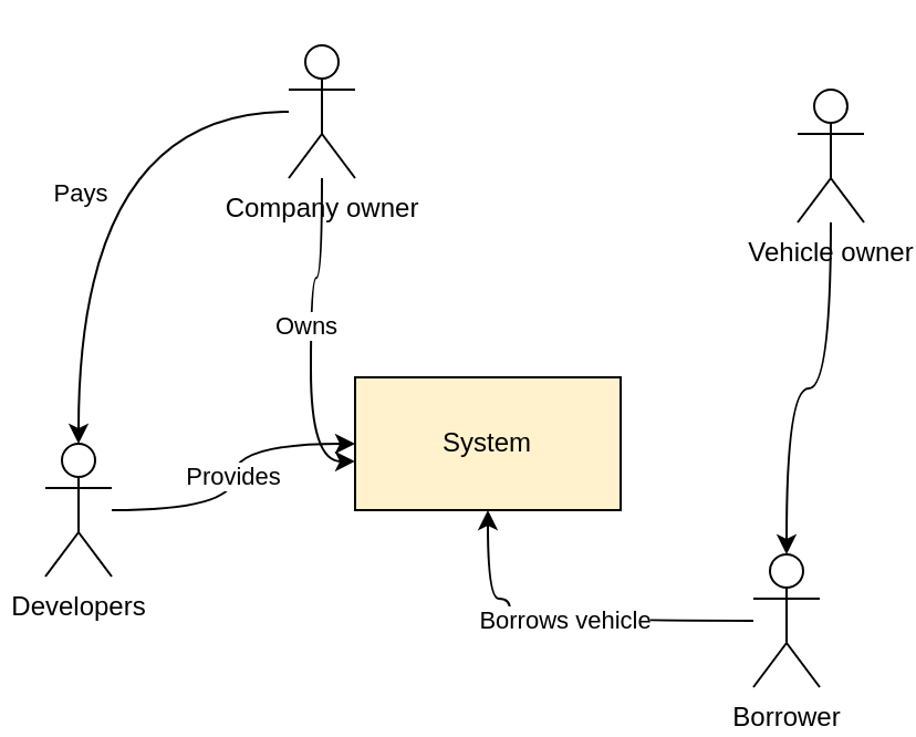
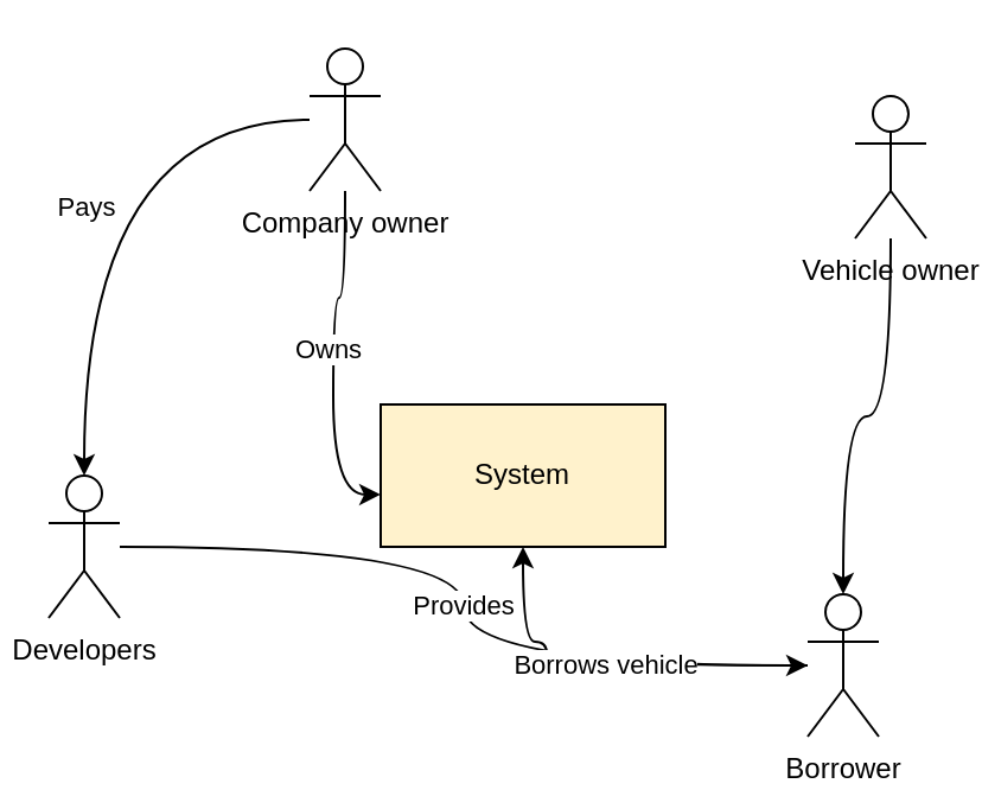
  <mxCell id="0" />
  <mxCell id="1" parent="0" />
  <mxCell id="2" style="edgeStyle=orthogonalEdgeStyle;curved=1;orthogonalLoop=1;jettySize=auto;html=1;" edge="1" parent="1" source="3" target="7"><mxGeometry relative="1" as="geometry" /></mxCell>
  <mxCell id="3" value="Vehicle owner" style="shape=umlActor;verticalLabelPosition=bottom;verticalAlign=top;html=1;outlineConnect=0;" vertex="1" parent="1"><mxGeometry x="360" y="40" width="30" height="60" as="geometry" /></mxCell>
- <mxCell id="4" value="Provides" style="edgeStyle=orthogonalEdgeStyle;curved=1;orthogonalLoop=1;jettySize=auto;html=1;" edge="1" parent="1" source="5" target="13"><mxGeometry relative="1" as="geometry" /></mxCell>
+ <mxCell id="4" value="Provides" style="edgeStyle=orthogonalEdgeStyle;curved=1;orthogonalLoop=1;jettySize=auto;html=1;" edge="1" parent="1" source="5" target="7"><mxGeometry relative="1" as="geometry" /></mxCell>
  <mxCell id="5" value="Developers" style="shape=umlActor;verticalLabelPosition=bottom;verticalAlign=top;html=1;outlineConnect=0;" vertex="1" parent="1"><mxGeometry x="20" y="200" width="30" height="60" as="geometry" /></mxCell>
  <mxCell id="6" value="Borrows vehicle" style="edgeStyle=orthogonalEdgeStyle;orthogonalLoop=1;jettySize=auto;html=1;curved=1;entryX=0.5;entryY=1;entryDx=0;entryDy=0;" edge="1" parent="1" source="7" target="13"><mxGeometry relative="1" as="geometry"><Array as="points"><mxPoint x="230" y="280" /><mxPoint x="230" y="270" /><mxPoint x="220" y="270" /></Array></mxGeometry></mxCell>
  <mxCell id="7" value="Borrower" style="shape=umlActor;verticalLabelPosition=bottom;verticalAlign=top;html=1;outlineConnect=0;" vertex="1" parent="1"><mxGeometry x="340" y="250" width="30" height="60" as="geometry" /></mxCell>
  <mxCell id="8" style="edgeStyle=orthogonalEdgeStyle;orthogonalLoop=1;jettySize=auto;html=1;curved=1;" edge="1" parent="1" source="12" target="5"><mxGeometry relative="1" as="geometry" /></mxCell>
  <mxCell id="9" value="Pays" style="edgeLabel;html=1;align=center;verticalAlign=middle;resizable=0;points=[];" vertex="1" connectable="0" parent="8"><mxGeometry x="0.067" relative="1" as="geometry"><mxPoint as="offset" /></mxGeometry></mxCell>
  <mxCell id="10" style="edgeStyle=orthogonalEdgeStyle;curved=1;orthogonalLoop=1;jettySize=auto;html=1;entryX=0;entryY=0.633;entryDx=0;entryDy=0;entryPerimeter=0;" edge="1" parent="1" source="12" target="13"><mxGeometry relative="1" as="geometry" /></mxCell>
  <mxCell id="11" value="Owns" style="edgeLabel;html=1;align=center;verticalAlign=middle;resizable=0;points=[];" vertex="1" connectable="0" parent="10"><mxGeometry x="-0.072" y="-3" relative="1" as="geometry"><mxPoint as="offset" /></mxGeometry></mxCell>
  <mxCell id="12" value="Company owner" style="shape=umlActor;verticalLabelPosition=bottom;verticalAlign=top;html=1;outlineConnect=0;" vertex="1" parent="1"><mxGeometry x="130" y="20" width="30" height="60" as="geometry" /></mxCell>
  <mxCell id="13" value="System" style="rounded=0;whiteSpace=wrap;html=1;fillColor=#fff2cc;" vertex="1" parent="1"><mxGeometry x="160" y="170" width="120" height="60" as="geometry" /></mxCell>
